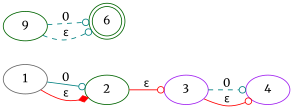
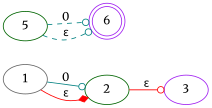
  digraph {
    fontname=Merriweather
    rankdir=LR
    node [color=purple fontname=Merriweather]
    edge [arrowhead=odot color=teal fontname=Merriweather style=solid]
    n1 [color=gray40 label=1]
    n2 [color=darkgreen label=2]
    n3 [label=3]
-   n4 [label=4]
-   n5 [color=darkgreen label=9]
-   n6 [color=darkgreen label=6 shape=doublecircle]
+   n5 [color=darkgreen label=5]
+   n6 [label=6 shape=doublecircle]
    n1 -> n2 [label=0]
    n1 -> n2 [arrowhead=diamond color=red label="ε"]
    n2 -> n3 [color=red label="ε"]
-   n3 -> n4 [label=0 style=dashed]
-   n3 -> n4 [color=red label="ε"]
    n5 -> n6 [label=0 style=dashed]
    n5 -> n6 [label="ε" style=dashed]
  }
